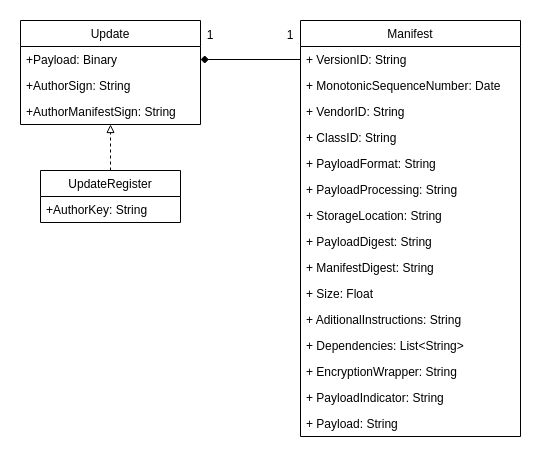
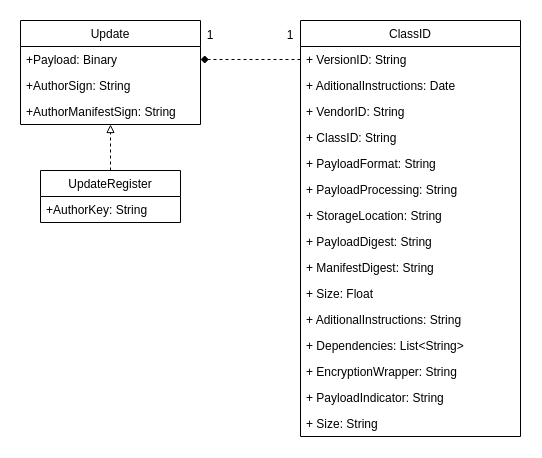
  <mxCell id="0" />
  <mxCell id="1" parent="0" />
- <mxCell id="2" value="Manifest" style="swimlane;fontStyle=0;childLayout=stackLayout;horizontal=1;startSize=26;fillColor=none;horizontalStack=0;resizeParent=1;resizeParentMax=0;resizeLast=0;collapsible=1;marginBottom=0;" parent="1" vertex="1"><mxGeometry x="300" y="20" width="220" height="416" as="geometry" /></mxCell>
+ <mxCell id="2" value="ClassID" style="swimlane;fontStyle=0;childLayout=stackLayout;horizontal=1;startSize=26;fillColor=none;horizontalStack=0;resizeParent=1;resizeParentMax=0;resizeLast=0;collapsible=1;marginBottom=0;" parent="1" vertex="1"><mxGeometry x="300" y="20" width="220" height="416" as="geometry" /></mxCell>
  <mxCell id="3" value="+ VersionID: String" style="text;strokeColor=none;fillColor=none;align=left;verticalAlign=top;spacingLeft=4;spacingRight=4;overflow=hidden;rotatable=0;points=[[0,0.5],[1,0.5]];portConstraint=eastwest;" parent="2" vertex="1"><mxGeometry y="26" width="220" height="26" as="geometry" /></mxCell>
- <mxCell id="4" value="+ MonotonicSequenceNumber: Date" style="text;strokeColor=none;fillColor=none;align=left;verticalAlign=top;spacingLeft=4;spacingRight=4;overflow=hidden;rotatable=0;points=[[0,0.5],[1,0.5]];portConstraint=eastwest;" parent="2" vertex="1"><mxGeometry y="52" width="220" height="26" as="geometry" /></mxCell>
+ <mxCell id="4" value="+ AditionalInstructions: Date" style="text;strokeColor=none;fillColor=none;align=left;verticalAlign=top;spacingLeft=4;spacingRight=4;overflow=hidden;rotatable=0;points=[[0,0.5],[1,0.5]];portConstraint=eastwest;" parent="2" vertex="1"><mxGeometry y="52" width="220" height="26" as="geometry" /></mxCell>
  <mxCell id="5" value="+ VendorID: String" style="text;strokeColor=none;fillColor=none;align=left;verticalAlign=top;spacingLeft=4;spacingRight=4;overflow=hidden;rotatable=0;points=[[0,0.5],[1,0.5]];portConstraint=eastwest;" parent="2" vertex="1"><mxGeometry y="78" width="220" height="26" as="geometry" /></mxCell>
  <mxCell id="6" value="+ ClassID: String" style="text;strokeColor=none;fillColor=none;align=left;verticalAlign=top;spacingLeft=4;spacingRight=4;overflow=hidden;rotatable=0;points=[[0,0.5],[1,0.5]];portConstraint=eastwest;" parent="2" vertex="1"><mxGeometry y="104" width="220" height="26" as="geometry" /></mxCell>
  <mxCell id="7" value="+ PayloadFormat: String" style="text;strokeColor=none;fillColor=none;align=left;verticalAlign=top;spacingLeft=4;spacingRight=4;overflow=hidden;rotatable=0;points=[[0,0.5],[1,0.5]];portConstraint=eastwest;" parent="2" vertex="1"><mxGeometry y="130" width="220" height="26" as="geometry" /></mxCell>
  <mxCell id="8" value="+ PayloadProcessing: String" style="text;strokeColor=none;fillColor=none;align=left;verticalAlign=top;spacingLeft=4;spacingRight=4;overflow=hidden;rotatable=0;points=[[0,0.5],[1,0.5]];portConstraint=eastwest;" parent="2" vertex="1"><mxGeometry y="156" width="220" height="26" as="geometry" /></mxCell>
  <mxCell id="9" value="+ StorageLocation: String" style="text;strokeColor=none;fillColor=none;align=left;verticalAlign=top;spacingLeft=4;spacingRight=4;overflow=hidden;rotatable=0;points=[[0,0.5],[1,0.5]];portConstraint=eastwest;" parent="2" vertex="1"><mxGeometry y="182" width="220" height="26" as="geometry" /></mxCell>
  <mxCell id="10" value="+ PayloadDigest: String" style="text;strokeColor=none;fillColor=none;align=left;verticalAlign=top;spacingLeft=4;spacingRight=4;overflow=hidden;rotatable=0;points=[[0,0.5],[1,0.5]];portConstraint=eastwest;" parent="2" vertex="1"><mxGeometry y="208" width="220" height="26" as="geometry" /></mxCell>
  <mxCell id="11" value="+ ManifestDigest: String" style="text;strokeColor=none;fillColor=none;align=left;verticalAlign=top;spacingLeft=4;spacingRight=4;overflow=hidden;rotatable=0;points=[[0,0.5],[1,0.5]];portConstraint=eastwest;" parent="2" vertex="1"><mxGeometry y="234" width="220" height="26" as="geometry" /></mxCell>
  <mxCell id="12" value="+ Size: Float" style="text;strokeColor=none;fillColor=none;align=left;verticalAlign=top;spacingLeft=4;spacingRight=4;overflow=hidden;rotatable=0;points=[[0,0.5],[1,0.5]];portConstraint=eastwest;" parent="2" vertex="1"><mxGeometry y="260" width="220" height="26" as="geometry" /></mxCell>
  <mxCell id="13" value="+ AditionalInstructions: String" style="text;strokeColor=none;fillColor=none;align=left;verticalAlign=top;spacingLeft=4;spacingRight=4;overflow=hidden;rotatable=0;points=[[0,0.5],[1,0.5]];portConstraint=eastwest;" parent="2" vertex="1"><mxGeometry y="286" width="220" height="26" as="geometry" /></mxCell>
  <mxCell id="14" value="+ Dependencies: List&lt;String&gt;" style="text;strokeColor=none;fillColor=none;align=left;verticalAlign=top;spacingLeft=4;spacingRight=4;overflow=hidden;rotatable=0;points=[[0,0.5],[1,0.5]];portConstraint=eastwest;" parent="2" vertex="1"><mxGeometry y="312" width="220" height="26" as="geometry" /></mxCell>
  <mxCell id="15" value="+ EncryptionWrapper: String" style="text;strokeColor=none;fillColor=none;align=left;verticalAlign=top;spacingLeft=4;spacingRight=4;overflow=hidden;rotatable=0;points=[[0,0.5],[1,0.5]];portConstraint=eastwest;" parent="2" vertex="1"><mxGeometry y="338" width="220" height="26" as="geometry" /></mxCell>
  <mxCell id="16" value="+ PayloadIndicator: String" style="text;strokeColor=none;fillColor=none;align=left;verticalAlign=top;spacingLeft=4;spacingRight=4;overflow=hidden;rotatable=0;points=[[0,0.5],[1,0.5]];portConstraint=eastwest;" vertex="1" parent="2"><mxGeometry y="364" width="220" height="26" as="geometry" /></mxCell>
- <mxCell id="17" value="+ Payload: String" style="text;strokeColor=none;fillColor=none;align=left;verticalAlign=top;spacingLeft=4;spacingRight=4;overflow=hidden;rotatable=0;points=[[0,0.5],[1,0.5]];portConstraint=eastwest;" parent="2" vertex="1"><mxGeometry y="390" width="220" height="26" as="geometry" /></mxCell>
+ <mxCell id="17" value="+ Size: String" style="text;strokeColor=none;fillColor=none;align=left;verticalAlign=top;spacingLeft=4;spacingRight=4;overflow=hidden;rotatable=0;points=[[0,0.5],[1,0.5]];portConstraint=eastwest;" parent="2" vertex="1"><mxGeometry y="390" width="220" height="26" as="geometry" /></mxCell>
  <mxCell id="18" value="Update" style="swimlane;fontStyle=0;childLayout=stackLayout;horizontal=1;startSize=26;fillColor=none;horizontalStack=0;resizeParent=1;resizeParentMax=0;resizeLast=0;collapsible=1;marginBottom=0;" parent="1" vertex="1"><mxGeometry x="20" y="20" width="180" height="104" as="geometry" /></mxCell>
  <mxCell id="19" value="+Payload: Binary" style="text;strokeColor=none;fillColor=none;align=left;verticalAlign=top;spacingLeft=4;spacingRight=4;overflow=hidden;rotatable=0;points=[[0,0.5],[1,0.5]];portConstraint=eastwest;" parent="18" vertex="1"><mxGeometry y="26" width="180" height="26" as="geometry" /></mxCell>
  <mxCell id="20" value="+AuthorSign: String" style="text;strokeColor=none;fillColor=none;align=left;verticalAlign=top;spacingLeft=4;spacingRight=4;overflow=hidden;rotatable=0;points=[[0,0.5],[1,0.5]];portConstraint=eastwest;" parent="18" vertex="1"><mxGeometry y="52" width="180" height="26" as="geometry" /></mxCell>
  <mxCell id="21" value="+AuthorManifestSign: String" style="text;strokeColor=none;fillColor=none;align=left;verticalAlign=top;spacingLeft=4;spacingRight=4;overflow=hidden;rotatable=0;points=[[0,0.5],[1,0.5]];portConstraint=eastwest;" parent="18" vertex="1"><mxGeometry y="78" width="180" height="26" as="geometry" /></mxCell>
- <mxCell id="22" style="edgeStyle=orthogonalEdgeStyle;rounded=0;orthogonalLoop=1;jettySize=auto;html=1;exitX=0;exitY=0.5;exitDx=0;exitDy=0;entryX=1;entryY=0.5;entryDx=0;entryDy=0;endArrow=diamond;endFill=1;" parent="1" source="3" target="19" edge="1"><mxGeometry relative="1" as="geometry"><mxPoint x="240" y="57" as="targetPoint" /></mxGeometry></mxCell>
+ <mxCell id="22" style="edgeStyle=orthogonalEdgeStyle;rounded=0;orthogonalLoop=1;jettySize=auto;html=1;exitX=0;exitY=0.5;exitDx=0;exitDy=0;entryX=1;entryY=0.5;entryDx=0;entryDy=0;endArrow=diamond;endFill=1;dashed=1;" parent="1" source="3" target="19" edge="1"><mxGeometry relative="1" as="geometry"><mxPoint x="240" y="57" as="targetPoint" /></mxGeometry></mxCell>
  <mxCell id="23" value="1" style="text;html=1;strokeColor=none;fillColor=none;align=center;verticalAlign=middle;whiteSpace=wrap;rounded=0;" parent="1" vertex="1"><mxGeometry x="180" y="20" width="60" height="30" as="geometry" /></mxCell>
  <mxCell id="24" value="1" style="text;html=1;strokeColor=none;fillColor=none;align=center;verticalAlign=middle;whiteSpace=wrap;rounded=0;" parent="1" vertex="1"><mxGeometry x="270" y="20" width="40" height="30" as="geometry" /></mxCell>
  <mxCell id="25" style="edgeStyle=orthogonalEdgeStyle;rounded=0;orthogonalLoop=1;jettySize=auto;html=1;exitX=0.5;exitY=0;exitDx=0;exitDy=0;endArrow=block;endFill=0;entryX=0.5;entryY=1;entryDx=0;entryDy=0;dashed=1;" parent="1" source="26" target="18" edge="1"><mxGeometry relative="1" as="geometry"><mxPoint x="129" y="100" as="targetPoint" /></mxGeometry></mxCell>
  <mxCell id="26" value="UpdateRegister" style="swimlane;fontStyle=0;childLayout=stackLayout;horizontal=1;startSize=26;fillColor=none;horizontalStack=0;resizeParent=1;resizeParentMax=0;resizeLast=0;collapsible=1;marginBottom=0;" parent="1" vertex="1"><mxGeometry x="40" y="170" width="140" height="52" as="geometry" /></mxCell>
  <mxCell id="27" value="+AuthorKey: String" style="text;strokeColor=none;fillColor=none;align=left;verticalAlign=top;spacingLeft=4;spacingRight=4;overflow=hidden;rotatable=0;points=[[0,0.5],[1,0.5]];portConstraint=eastwest;" parent="26" vertex="1"><mxGeometry y="26" width="140" height="26" as="geometry" /></mxCell>
